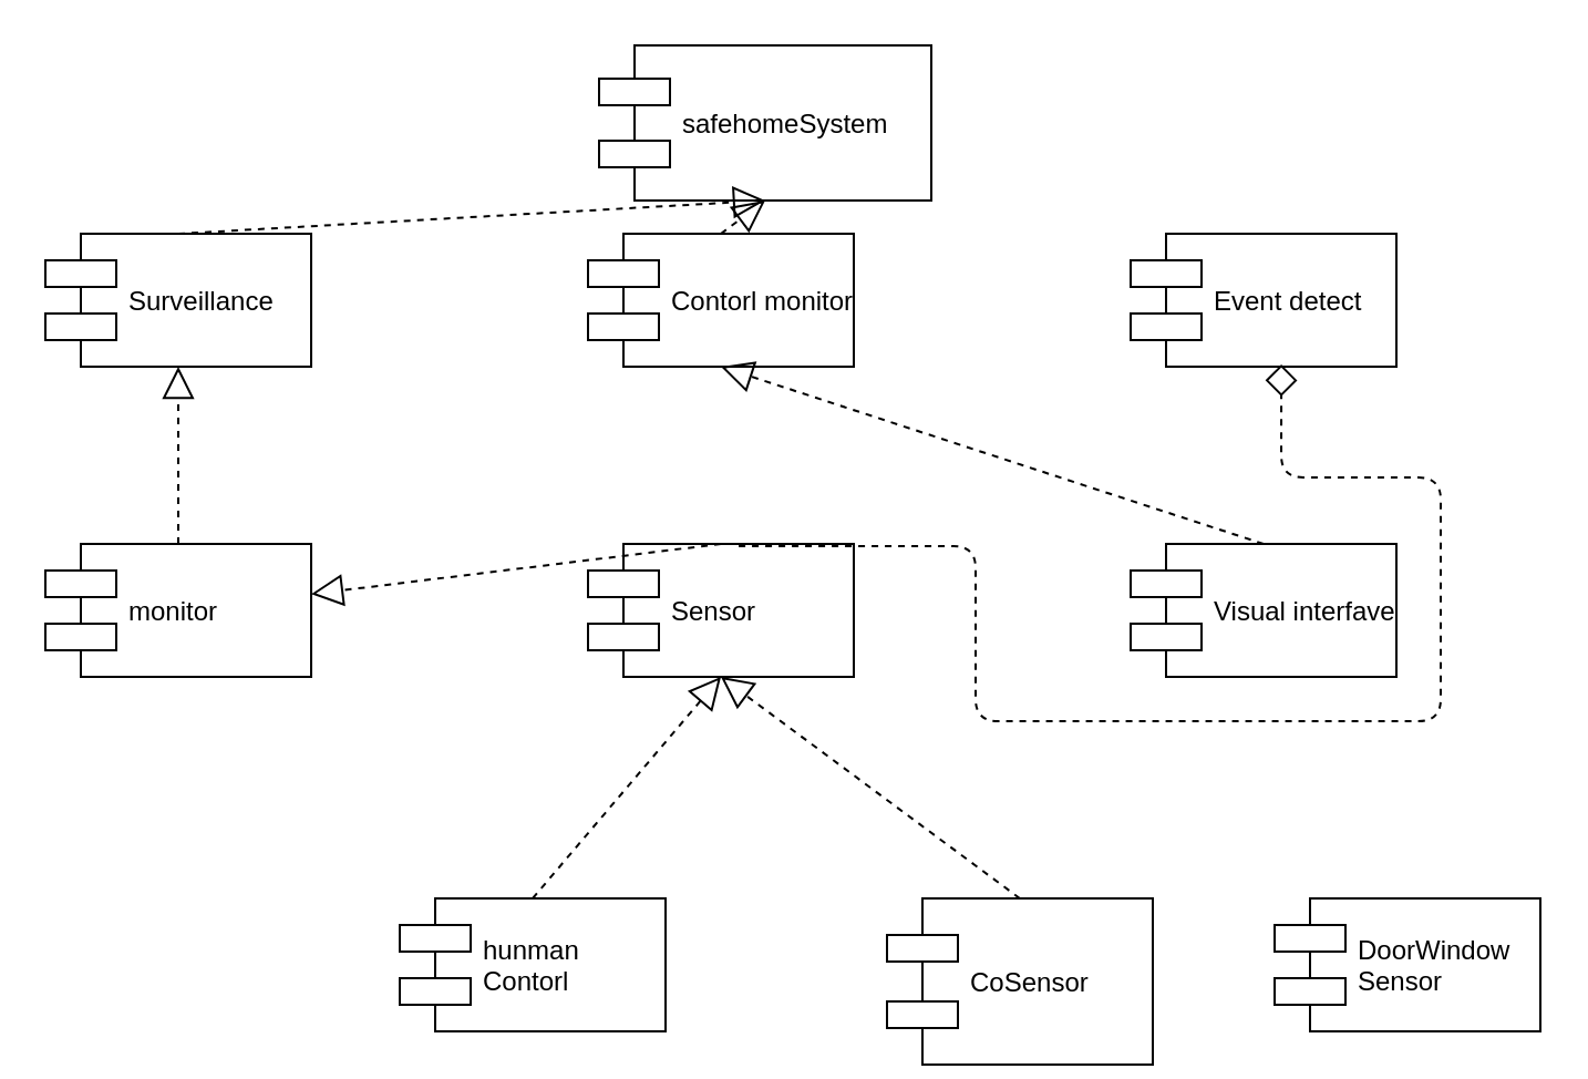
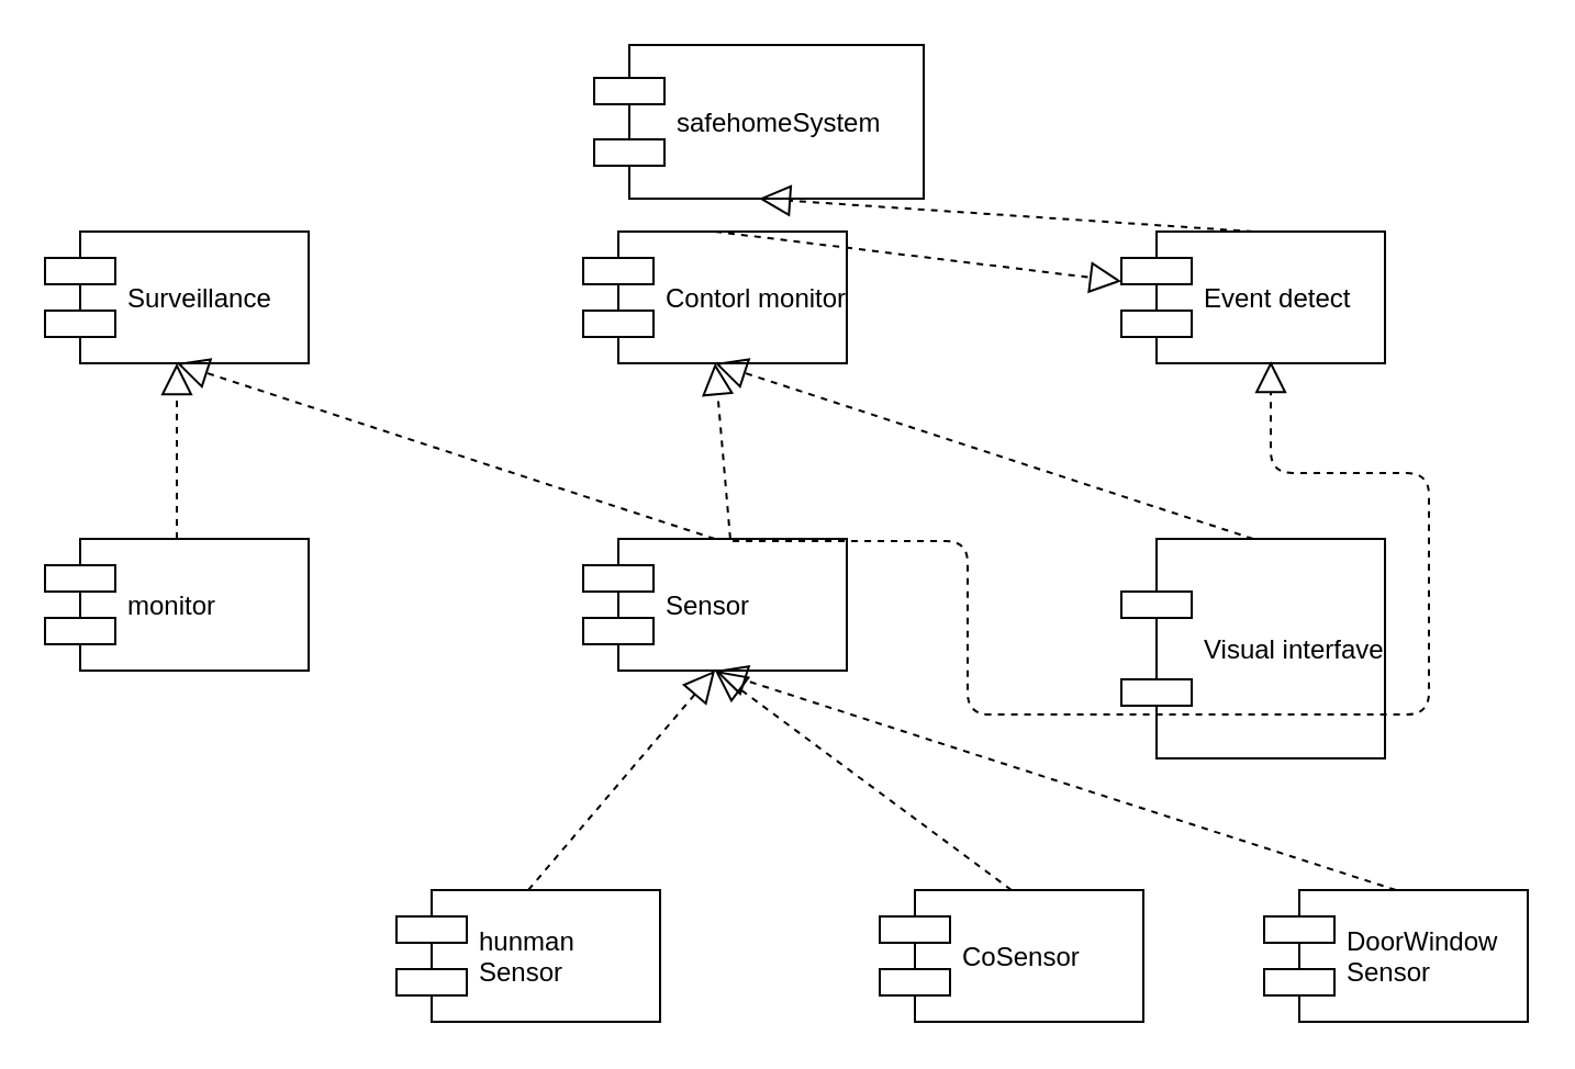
  <mxCell id="0" />
  <mxCell id="1" parent="0" />
  <mxCell id="2" value="safehomeSystem" style="shape=component;align=left;spacingLeft=36;" vertex="1" parent="1"><mxGeometry x="270" y="20" width="150" height="70" as="geometry" /></mxCell>
  <mxCell id="3" value="Contorl monitor" style="shape=component;align=left;spacingLeft=36;" vertex="1" parent="1"><mxGeometry x="265" y="105" width="120" height="60" as="geometry" /></mxCell>
  <mxCell id="4" value="Event detect" style="shape=component;align=left;spacingLeft=36;" vertex="1" parent="1"><mxGeometry x="510" y="105" width="120" height="60" as="geometry" /></mxCell>
  <mxCell id="5" value="Sensor" style="shape=component;align=left;spacingLeft=36;" vertex="1" parent="1"><mxGeometry x="265" y="245" width="120" height="60" as="geometry" /></mxCell>
  <mxCell id="6" value="DoorWindow&#10;Sensor" style="shape=component;align=left;spacingLeft=36;" vertex="1" parent="1"><mxGeometry x="575" y="405" width="120" height="60" as="geometry" /></mxCell>
- <mxCell id="7" value="CoSensor" style="shape=component;align=left;spacingLeft=36;" vertex="1" parent="1"><mxGeometry x="400" y="405" width="120" height="75" as="geometry" /></mxCell>
- <mxCell id="8" value="hunman&#10;Contorl" style="shape=component;align=left;spacingLeft=36;" vertex="1" parent="1"><mxGeometry x="180" y="405" width="120" height="60" as="geometry" /></mxCell>
+ <mxCell id="7" value="CoSensor" style="shape=component;align=left;spacingLeft=36;" vertex="1" parent="1"><mxGeometry x="400" y="405" width="120" height="60" as="geometry" /></mxCell>
+ <mxCell id="8" value="hunman&#10;Sensor" style="shape=component;align=left;spacingLeft=36;" vertex="1" parent="1"><mxGeometry x="180" y="405" width="120" height="60" as="geometry" /></mxCell>
  <mxCell id="9" value="Surveillance" style="shape=component;align=left;spacingLeft=36;" vertex="1" parent="1"><mxGeometry x="20" y="105" width="120" height="60" as="geometry" /></mxCell>
  <mxCell id="10" value="monitor" style="shape=component;align=left;spacingLeft=36;" vertex="1" parent="1"><mxGeometry x="20" y="245" width="120" height="60" as="geometry" /></mxCell>
- <mxCell id="11" value="Visual interfave" style="shape=component;align=left;spacingLeft=36;" vertex="1" parent="1"><mxGeometry x="510" y="245" width="120" height="60" as="geometry" /></mxCell>
- <mxCell id="12" value="" style="endArrow=block;dashed=1;endFill=0;endSize=12;html=1;exitX=0.5;exitY=0;exitDx=0;exitDy=0;entryX=0.5;entryY=1;entryDx=0;entryDy=0;" edge="1" parent="1" source="9" target="2"><mxGeometry width="160" relative="1" as="geometry"><mxPoint x="-20" y="475" as="sourcePoint" /><mxPoint x="310" y="75" as="targetPoint" /></mxGeometry></mxCell>
- <mxCell id="13" value="" style="endArrow=block;dashed=1;endFill=0;endSize=12;html=1;exitX=0.5;exitY=0;exitDx=0;exitDy=0;entryX=0.5;entryY=1;entryDx=0;entryDy=0;" edge="1" parent="1" source="3" target="2"><mxGeometry width="160" relative="1" as="geometry"><mxPoint x="90" y="115" as="sourcePoint" /><mxPoint x="335" y="65" as="targetPoint" /></mxGeometry></mxCell>
+ <mxCell id="11" value="Visual interfave" style="shape=component;align=left;spacingLeft=36;" vertex="1" parent="1"><mxGeometry x="510" y="245" width="120" height="100" as="geometry" /></mxCell>
+ <mxCell id="13" value="" style="endArrow=block;dashed=1;endFill=0;endSize=12;html=1;exitX=0.5;exitY=0;exitDx=0;exitDy=0;" edge="1" parent="1" source="3" target="4"><mxGeometry width="160" relative="1" as="geometry"><mxPoint x="90" y="115" as="sourcePoint" /><mxPoint x="335" y="65" as="targetPoint" /></mxGeometry></mxCell>
+ <mxCell id="14" value="" style="endArrow=block;dashed=1;endFill=0;endSize=12;html=1;exitX=0.5;exitY=0;exitDx=0;exitDy=0;entryX=0.5;entryY=1;entryDx=0;entryDy=0;" edge="1" parent="1" source="4" target="2"><mxGeometry width="160" relative="1" as="geometry"><mxPoint x="100" y="125" as="sourcePoint" /><mxPoint x="420" y="75" as="targetPoint" /></mxGeometry></mxCell>
  <mxCell id="15" value="" style="endArrow=block;dashed=1;endFill=0;endSize=12;html=1;exitX=0.5;exitY=0;exitDx=0;exitDy=0;entryX=0.5;entryY=1;entryDx=0;entryDy=0;" edge="1" parent="1" source="10" target="9"><mxGeometry width="160" relative="1" as="geometry"><mxPoint x="90" y="115" as="sourcePoint" /><mxPoint x="335" y="65" as="targetPoint" /></mxGeometry></mxCell>
- <mxCell id="16" value="" style="endArrow=block;dashed=1;endFill=0;endSize=12;html=1;exitX=0.5;exitY=0;exitDx=0;exitDy=0;" edge="1" parent="1" source="5" target="10"><mxGeometry width="160" relative="1" as="geometry"><mxPoint x="100" y="125" as="sourcePoint" /><mxPoint x="345" y="75" as="targetPoint" /></mxGeometry></mxCell>
- <mxCell id="18" value="" style="endArrow=diamond;dashed=1;endFill=0;endSize=12;html=1;exitX=0.567;exitY=0.017;exitDx=0;exitDy=0;entryX=0.567;entryY=0.983;entryDx=0;entryDy=0;exitPerimeter=0;entryPerimeter=0;" edge="1" parent="1" source="5" target="4"><mxGeometry width="160" relative="1" as="geometry"><mxPoint x="120" y="145" as="sourcePoint" /><mxPoint x="365" y="95" as="targetPoint" /><Array as="points"><mxPoint x="440" y="246" /><mxPoint x="440" y="325" /><mxPoint x="650" y="325" /><mxPoint x="650" y="215" /><mxPoint x="578" y="215" /></Array></mxGeometry></mxCell>
+ <mxCell id="16" value="" style="endArrow=block;dashed=1;endFill=0;endSize=12;html=1;exitX=0.5;exitY=0;exitDx=0;exitDy=0;entryX=0.5;entryY=1;entryDx=0;entryDy=0;" edge="1" parent="1" source="5" target="9"><mxGeometry width="160" relative="1" as="geometry"><mxPoint x="100" y="125" as="sourcePoint" /><mxPoint x="345" y="75" as="targetPoint" /></mxGeometry></mxCell>
+ <mxCell id="17" value="" style="endArrow=block;dashed=1;endFill=0;endSize=12;html=1;exitX=0.558;exitY=0;exitDx=0;exitDy=0;entryX=0.5;entryY=1;entryDx=0;entryDy=0;exitPerimeter=0;" edge="1" parent="1" source="5" target="3"><mxGeometry width="160" relative="1" as="geometry"><mxPoint x="110" y="135" as="sourcePoint" /><mxPoint x="355" y="85" as="targetPoint" /></mxGeometry></mxCell>
+ <mxCell id="18" value="" style="endArrow=block;dashed=1;endFill=0;endSize=12;html=1;exitX=0.567;exitY=0.017;exitDx=0;exitDy=0;entryX=0.567;entryY=0.983;entryDx=0;entryDy=0;exitPerimeter=0;entryPerimeter=0;" edge="1" parent="1" source="5" target="4"><mxGeometry width="160" relative="1" as="geometry"><mxPoint x="120" y="145" as="sourcePoint" /><mxPoint x="365" y="95" as="targetPoint" /><Array as="points"><mxPoint x="440" y="246" /><mxPoint x="440" y="325" /><mxPoint x="650" y="325" /><mxPoint x="650" y="215" /><mxPoint x="578" y="215" /></Array></mxGeometry></mxCell>
  <mxCell id="19" value="" style="endArrow=block;dashed=1;endFill=0;endSize=12;html=1;exitX=0.5;exitY=0;exitDx=0;exitDy=0;entryX=0.5;entryY=1;entryDx=0;entryDy=0;" edge="1" parent="1" source="11" target="3"><mxGeometry width="160" relative="1" as="geometry"><mxPoint x="130" y="155" as="sourcePoint" /><mxPoint x="375" y="105" as="targetPoint" /></mxGeometry></mxCell>
  <mxCell id="20" value="" style="endArrow=block;dashed=1;endFill=0;endSize=12;html=1;exitX=0.5;exitY=0;exitDx=0;exitDy=0;entryX=0.5;entryY=1;entryDx=0;entryDy=0;" edge="1" parent="1" source="8" target="5"><mxGeometry width="160" relative="1" as="geometry"><mxPoint x="150" y="175" as="sourcePoint" /><mxPoint x="395" y="125" as="targetPoint" /></mxGeometry></mxCell>
  <mxCell id="21" value="" style="endArrow=block;dashed=1;endFill=0;endSize=12;html=1;exitX=0.5;exitY=0;exitDx=0;exitDy=0;entryX=0.5;entryY=1;entryDx=0;entryDy=0;" edge="1" parent="1" source="7" target="5"><mxGeometry width="160" relative="1" as="geometry"><mxPoint x="160" y="185" as="sourcePoint" /><mxPoint x="340" y="355" as="targetPoint" /></mxGeometry></mxCell>
+ <mxCell id="22" value="" style="endArrow=block;dashed=1;endFill=0;endSize=12;html=1;exitX=0.5;exitY=0;exitDx=0;exitDy=0;entryX=0.5;entryY=1;entryDx=0;entryDy=0;" edge="1" parent="1" source="6" target="5"><mxGeometry width="160" relative="1" as="geometry"><mxPoint x="170" y="195" as="sourcePoint" /><mxPoint x="350" y="365" as="targetPoint" /></mxGeometry></mxCell>
